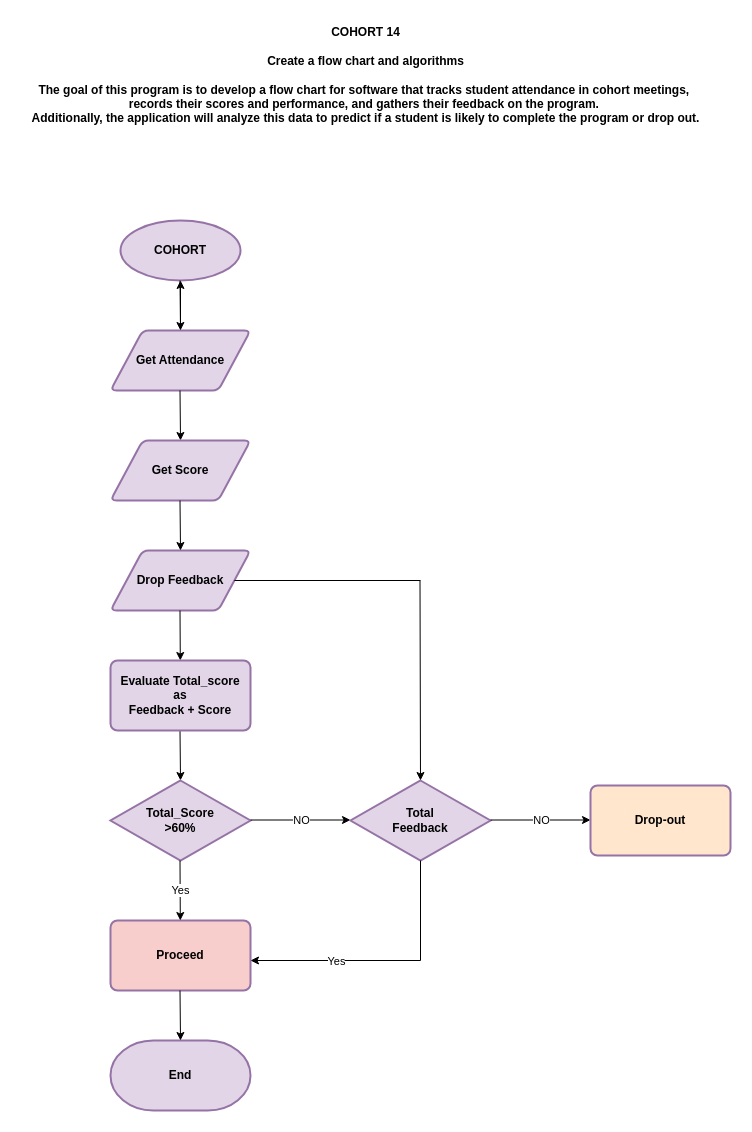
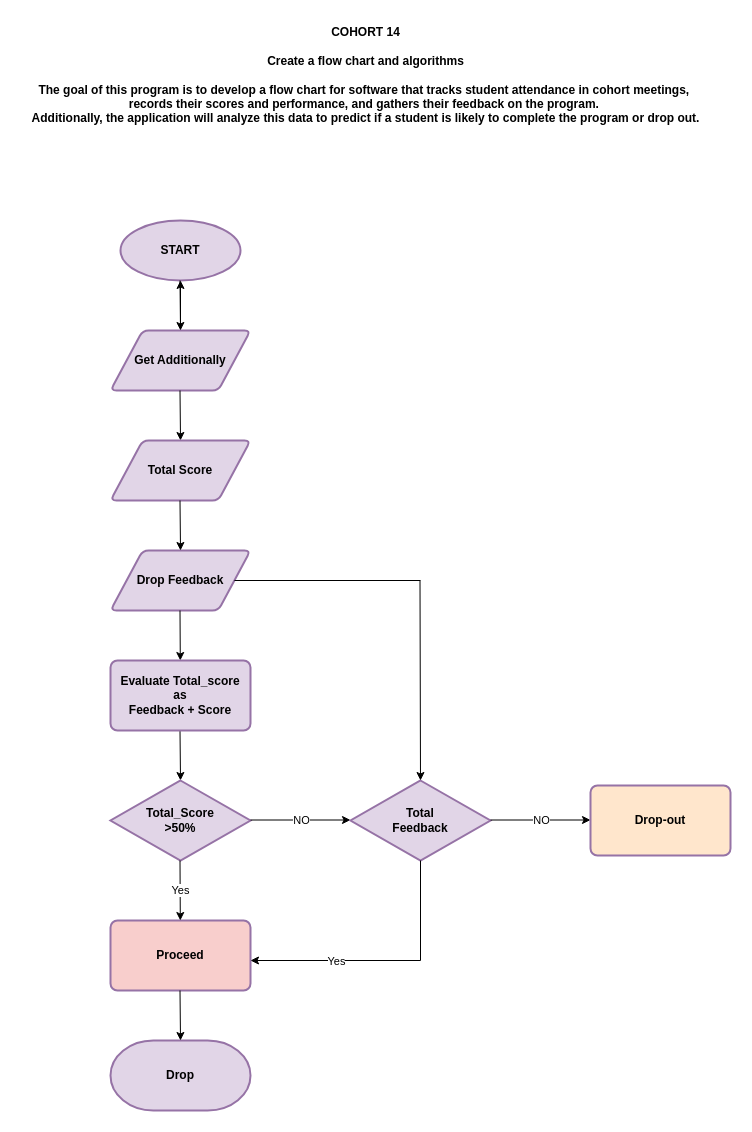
  <mxCell id="0" />
  <mxCell id="1" parent="0" />
- <mxCell id="2" value="COHORT" style="strokeWidth=2;html=1;shape=mxgraph.flowchart.start_1;whiteSpace=wrap;fillColor=#e1d5e7;strokeColor=#9673a6;fontStyle=1" parent="1" vertex="1"><mxGeometry x="120" y="220" width="120" height="60" as="geometry" /></mxCell>
+ <mxCell id="2" value="START" style="strokeWidth=2;html=1;shape=mxgraph.flowchart.start_1;whiteSpace=wrap;fillColor=#e1d5e7;strokeColor=#9673a6;fontStyle=1" parent="1" vertex="1"><mxGeometry x="120" y="220" width="120" height="60" as="geometry" /></mxCell>
  <mxCell id="3" value="" style="endArrow=classic;html=1;rounded=0;" parent="1" edge="1"><mxGeometry width="50" height="50" relative="1" as="geometry"><mxPoint x="179.5" y="280" as="sourcePoint" /><mxPoint x="180" y="330" as="targetPoint" /></mxGeometry></mxCell>
  <mxCell id="4" value="" style="edgeStyle=orthogonalEdgeStyle;rounded=0;orthogonalLoop=1;jettySize=auto;html=1;" parent="1" source="5" target="2" edge="1"><mxGeometry relative="1" as="geometry" /></mxCell>
- <mxCell id="5" value="&lt;b&gt;Get Attendance&lt;/b&gt;" style="shape=parallelogram;html=1;strokeWidth=2;perimeter=parallelogramPerimeter;whiteSpace=wrap;rounded=1;arcSize=12;size=0.23;fillColor=#e1d5e7;strokeColor=#9673a6;" parent="1" vertex="1"><mxGeometry x="110" y="330" width="140" height="60" as="geometry" /></mxCell>
+ <mxCell id="5" value="&lt;b&gt;Get Additionally&lt;/b&gt;" style="shape=parallelogram;html=1;strokeWidth=2;perimeter=parallelogramPerimeter;whiteSpace=wrap;rounded=1;arcSize=12;size=0.23;fillColor=#e1d5e7;strokeColor=#9673a6;" parent="1" vertex="1"><mxGeometry x="110" y="330" width="140" height="60" as="geometry" /></mxCell>
  <mxCell id="6" value="" style="endArrow=classic;html=1;rounded=0;" parent="1" edge="1"><mxGeometry width="50" height="50" relative="1" as="geometry"><mxPoint x="179.5" y="390" as="sourcePoint" /><mxPoint x="180" y="440" as="targetPoint" /></mxGeometry></mxCell>
- <mxCell id="7" value="&lt;b&gt;Get Score&lt;/b&gt;" style="shape=parallelogram;html=1;strokeWidth=2;perimeter=parallelogramPerimeter;whiteSpace=wrap;rounded=1;arcSize=12;size=0.23;fillColor=#e1d5e7;strokeColor=#9673a6;" parent="1" vertex="1"><mxGeometry x="110" y="440" width="140" height="60" as="geometry" /></mxCell>
+ <mxCell id="7" value="&lt;b&gt;Total Score&lt;/b&gt;" style="shape=parallelogram;html=1;strokeWidth=2;perimeter=parallelogramPerimeter;whiteSpace=wrap;rounded=1;arcSize=12;size=0.23;fillColor=#e1d5e7;strokeColor=#9673a6;" parent="1" vertex="1"><mxGeometry x="110" y="440" width="140" height="60" as="geometry" /></mxCell>
  <mxCell id="8" value="&lt;b&gt;Drop Feedback&lt;/b&gt;" style="shape=parallelogram;html=1;strokeWidth=2;perimeter=parallelogramPerimeter;whiteSpace=wrap;rounded=1;arcSize=12;size=0.23;fillColor=#e1d5e7;strokeColor=#9673a6;" parent="1" vertex="1"><mxGeometry x="110" y="550" width="140" height="60" as="geometry" /></mxCell>
  <mxCell id="9" value="" style="endArrow=classic;html=1;rounded=0;" parent="1" edge="1"><mxGeometry width="50" height="50" relative="1" as="geometry"><mxPoint x="179.5" y="500" as="sourcePoint" /><mxPoint x="180" y="550" as="targetPoint" /></mxGeometry></mxCell>
  <mxCell id="10" value="" style="endArrow=classic;html=1;rounded=0;" parent="1" target="12" edge="1"><mxGeometry width="50" height="50" relative="1" as="geometry"><mxPoint x="179.5" y="610" as="sourcePoint" /><mxPoint x="180" y="660" as="targetPoint" /></mxGeometry></mxCell>
  <mxCell id="11" value="" style="endArrow=classic;html=1;rounded=0;" parent="1" edge="1"><mxGeometry width="50" height="50" relative="1" as="geometry"><mxPoint x="179.5" y="730" as="sourcePoint" /><mxPoint x="180" y="780" as="targetPoint" /></mxGeometry></mxCell>
  <mxCell id="12" value="Evaluate Total_score&lt;div&gt;as&lt;/div&gt;&lt;div&gt;Feedback + Score&lt;/div&gt;" style="rounded=1;whiteSpace=wrap;html=1;absoluteArcSize=1;arcSize=14;strokeWidth=2;fillColor=#e1d5e7;strokeColor=#9673a6;fontStyle=1" parent="1" vertex="1"><mxGeometry x="110" y="660" width="140" height="70" as="geometry" /></mxCell>
- <mxCell id="13" value="Total_Score&lt;div&gt;&amp;gt;60%&lt;/div&gt;" style="strokeWidth=2;html=1;shape=mxgraph.flowchart.decision;whiteSpace=wrap;fontStyle=1;fillColor=#e1d5e7;strokeColor=#9673a6;" parent="1" vertex="1"><mxGeometry x="110" y="780" width="140" height="80" as="geometry" /></mxCell>
+ <mxCell id="13" value="Total_Score&lt;div&gt;&amp;gt;50%&lt;/div&gt;" style="strokeWidth=2;html=1;shape=mxgraph.flowchart.decision;whiteSpace=wrap;fontStyle=1;fillColor=#e1d5e7;strokeColor=#9673a6;" parent="1" vertex="1"><mxGeometry x="110" y="780" width="140" height="80" as="geometry" /></mxCell>
  <mxCell id="14" value="" style="endArrow=classic;html=1;rounded=0;" parent="1" edge="1"><mxGeometry relative="1" as="geometry"><mxPoint x="250" y="819.5" as="sourcePoint" /><mxPoint x="350" y="819.5" as="targetPoint" /></mxGeometry></mxCell>
  <mxCell id="15" value="NO" style="edgeLabel;resizable=0;html=1;;align=center;verticalAlign=middle;" parent="14" connectable="0" vertex="1"><mxGeometry relative="1" as="geometry" /></mxCell>
  <mxCell id="16" value="Total&lt;div&gt;Feedback&lt;/div&gt;" style="strokeWidth=2;html=1;shape=mxgraph.flowchart.decision;whiteSpace=wrap;fontStyle=1;fillColor=#e1d5e7;strokeColor=#9673a6;" parent="1" vertex="1"><mxGeometry x="350" y="780" width="140" height="80" as="geometry" /></mxCell>
  <mxCell id="17" value="" style="endArrow=classic;html=1;rounded=0;" parent="1" edge="1"><mxGeometry relative="1" as="geometry"><mxPoint x="490" y="819.5" as="sourcePoint" /><mxPoint x="590" y="819.5" as="targetPoint" /></mxGeometry></mxCell>
  <mxCell id="18" value="NO" style="edgeLabel;resizable=0;html=1;;align=center;verticalAlign=middle;" parent="17" connectable="0" vertex="1"><mxGeometry relative="1" as="geometry" /></mxCell>
  <mxCell id="19" value="Drop-out" style="rounded=1;whiteSpace=wrap;html=1;absoluteArcSize=1;arcSize=14;strokeWidth=2;fillColor=#ffe6cc;strokeColor=#9673a6;fontStyle=1;" parent="1" vertex="1"><mxGeometry x="590" y="785" width="140" height="70" as="geometry" /></mxCell>
  <mxCell id="20" value="Proceed" style="rounded=1;whiteSpace=wrap;html=1;absoluteArcSize=1;arcSize=14;strokeWidth=2;fillColor=#f8cecc;strokeColor=#9673a6;fontStyle=1;" parent="1" vertex="1"><mxGeometry x="110" y="920" width="140" height="70" as="geometry" /></mxCell>
  <mxCell id="21" value="" style="endArrow=classic;html=1;rounded=0;" parent="1" target="20" edge="1"><mxGeometry relative="1" as="geometry"><mxPoint x="179.5" y="860" as="sourcePoint" /><mxPoint x="180" y="910" as="targetPoint" /></mxGeometry></mxCell>
  <mxCell id="22" value="Yes" style="edgeLabel;resizable=0;html=1;;align=center;verticalAlign=middle;" parent="21" connectable="0" vertex="1"><mxGeometry relative="1" as="geometry" /></mxCell>
- <mxCell id="23" value="&lt;b&gt;End&lt;/b&gt;" style="strokeWidth=2;html=1;shape=mxgraph.flowchart.terminator;whiteSpace=wrap;fillColor=#e1d5e7;strokeColor=#9673a6;" parent="1" vertex="1"><mxGeometry x="110" y="1040" width="140" height="70" as="geometry" /></mxCell>
+ <mxCell id="23" value="&lt;b&gt;Drop&lt;/b&gt;" style="strokeWidth=2;html=1;shape=mxgraph.flowchart.terminator;whiteSpace=wrap;fillColor=#e1d5e7;strokeColor=#9673a6;" parent="1" vertex="1"><mxGeometry x="110" y="1040" width="140" height="70" as="geometry" /></mxCell>
  <mxCell id="24" value="" style="endArrow=classic;html=1;rounded=0;" parent="1" edge="1"><mxGeometry width="50" height="50" relative="1" as="geometry"><mxPoint x="179.5" y="990" as="sourcePoint" /><mxPoint x="180" y="1040" as="targetPoint" /></mxGeometry></mxCell>
  <mxCell id="25" value="" style="endArrow=none;html=1;rounded=0;" parent="1" source="8" edge="1"><mxGeometry width="50" height="50" relative="1" as="geometry"><mxPoint x="310" y="605" as="sourcePoint" /><mxPoint x="420" y="580" as="targetPoint" /></mxGeometry></mxCell>
  <mxCell id="26" value="" style="endArrow=classic;html=1;rounded=0;entryX=0.5;entryY=0;entryDx=0;entryDy=0;entryPerimeter=0;" parent="1" target="16" edge="1"><mxGeometry width="50" height="50" relative="1" as="geometry"><mxPoint x="419.5" y="580" as="sourcePoint" /><mxPoint x="419.5" y="650" as="targetPoint" /></mxGeometry></mxCell>
  <mxCell id="27" value="" style="endArrow=classic;html=1;rounded=0;entryX=1;entryY=0.5;entryDx=0;entryDy=0;" parent="1" edge="1"><mxGeometry relative="1" as="geometry"><mxPoint x="420" y="960" as="sourcePoint" /><mxPoint x="250" y="960" as="targetPoint" /></mxGeometry></mxCell>
  <mxCell id="28" value="Yes" style="edgeLabel;resizable=0;html=1;;align=center;verticalAlign=middle;" parent="27" connectable="0" vertex="1"><mxGeometry relative="1" as="geometry" /></mxCell>
  <mxCell id="29" value="" style="endArrow=none;html=1;rounded=0;" parent="1" edge="1"><mxGeometry width="50" height="50" relative="1" as="geometry"><mxPoint x="420" y="960" as="sourcePoint" /><mxPoint x="420" y="860" as="targetPoint" /></mxGeometry></mxCell>
  <mxCell id="30" value="&lt;b&gt;COHORT 14&lt;/b&gt;&lt;div&gt;&lt;b&gt;&lt;br&gt;&lt;/b&gt;&lt;/div&gt;&lt;div&gt;&lt;b&gt;Create a flow chart and algorithms&lt;/b&gt;&lt;/div&gt;&lt;div&gt;&lt;b&gt;&lt;br&gt;&lt;/b&gt;&lt;/div&gt;&lt;div&gt;&lt;b&gt;The goal of this program is to develop a flow chart for software that tracks student attendance in cohort meetings,&amp;nbsp;&lt;/b&gt;&lt;/div&gt;&lt;div&gt;&lt;b&gt;records their scores and performance,&amp;nbsp;&lt;/b&gt;&lt;b style=&quot;background-color: initial;&quot;&gt;and gathers their feedback on the program.&amp;nbsp;&lt;/b&gt;&lt;/div&gt;&lt;div&gt;&lt;b style=&quot;background-color: initial;&quot;&gt;Additionally, the application will analyze this data to predict if a student is likely to complete the program or drop out.&lt;/b&gt;&lt;/div&gt;" style="text;html=1;align=center;verticalAlign=middle;resizable=0;points=[];autosize=1;strokeColor=none;fillColor=none;" parent="1" vertex="1"><mxGeometry x="20" y="20" width="690" height="110" as="geometry" /></mxCell>
